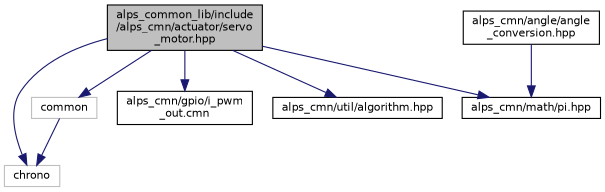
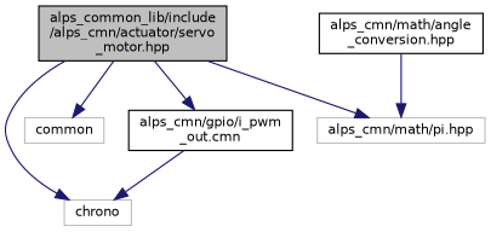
  digraph {
    node [color=black fillcolor=white fontname=Helvetica fontsize=10 shape=record style=filled]
    edge [color=midnightblue fontname=Helvetica fontsize=10 labelfontname=Helvetica labelfontsize=10 style=solid]
    n1 [fillcolor=grey75 fontcolor=black height=0.2 label="alps_common_lib/include\l/alps_cmn/actuator/servo\l_motor.hpp" width=0.4]
    n2 [color=grey75 height=0.2 label=chrono width=0.4]
    n3 [color=grey75 height=0.2 label=common width=0.4]
    n4 [height=0.2 label="alps_cmn/gpio/i_pwm\l_out.cmn" width=0.4]
-   n5 [height=0.2 label="alps_cmn/util/algorithm.hpp" width=0.4]
-   n6 [height=0.2 label="alps_cmn/math/pi.hpp" width=0.4]
-   n7 [height=0.2 label="alps_cmn/angle/angle\l_conversion.hpp" width=0.4]
+   n6 [color=grey75 height=0.2 label="alps_cmn/math/pi.hpp" width=0.4]
+   n7 [height=0.2 label="alps_cmn/math/angle\l_conversion.hpp" width=0.4]
    n1 -> n2
    n1 -> n3
    n1 -> n4
-   n1 -> n5
    n1 -> n6
-   n3 -> n2
+   n4 -> n2
    n7 -> n6
  }
